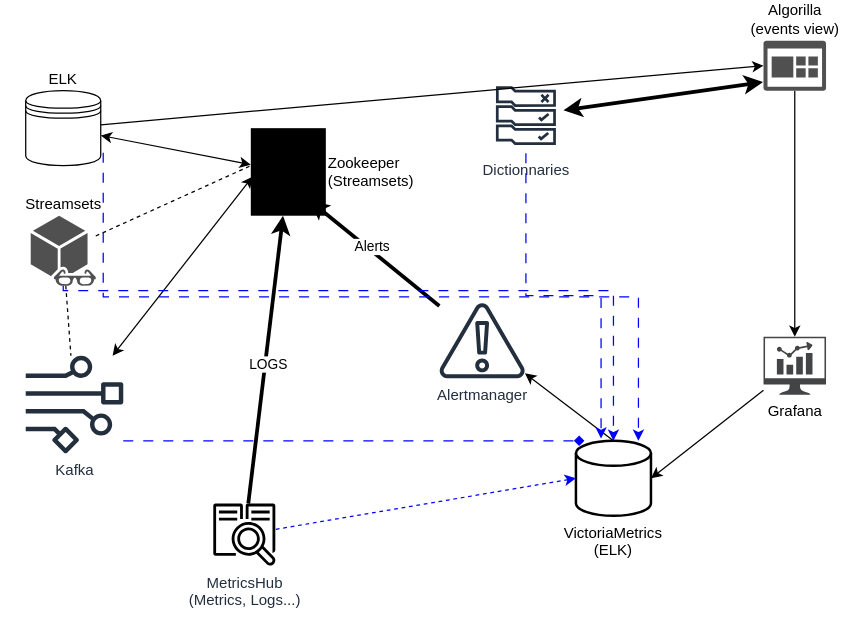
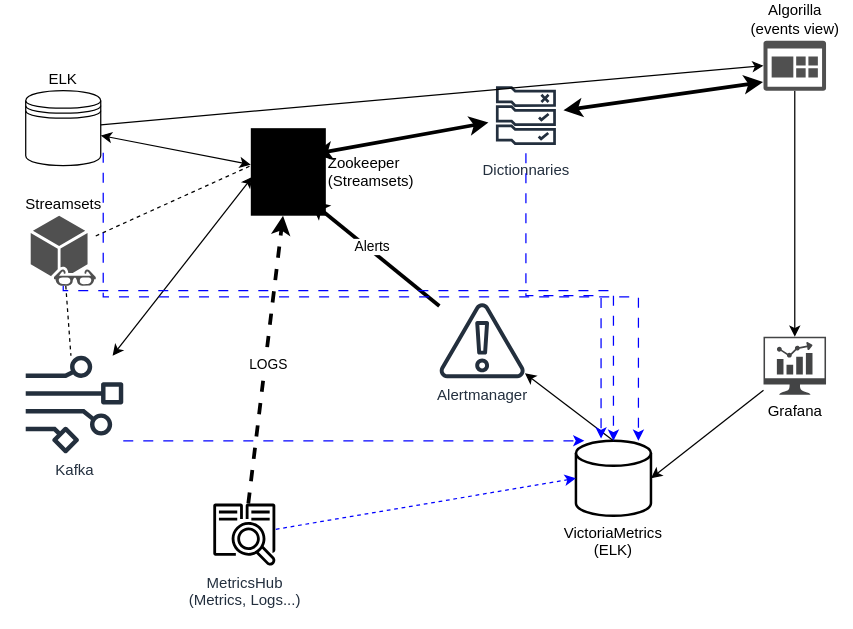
  <mxCell id="0" />
  <mxCell id="1" parent="0" />
  <mxCell id="2" value="VictoriaMetrics&lt;div&gt;(ELK)&lt;/div&gt;" style="strokeWidth=2;html=1;shape=mxgraph.flowchart.database;whiteSpace=wrap;labelPosition=center;verticalLabelPosition=bottom;align=center;verticalAlign=top;" vertex="1" parent="1"><mxGeometry x="460" y="340" width="60" height="60" as="geometry" /></mxCell>
- <mxCell id="3" style="rounded=0;orthogonalLoop=1;jettySize=auto;html=1;strokeWidth=3;" edge="1" parent="1" source="5" target="11"><mxGeometry relative="1" as="geometry" /></mxCell>
+ <mxCell id="3" style="rounded=0;orthogonalLoop=1;jettySize=auto;html=1;strokeWidth=3;dashed=1;" edge="1" parent="1" source="5" target="11"><mxGeometry relative="1" as="geometry" /></mxCell>
  <mxCell id="4" value="LOGS" style="edgeLabel;html=1;align=center;verticalAlign=middle;resizable=0;points=[];" vertex="1" connectable="0" parent="3"><mxGeometry x="-0.023" y="-2" relative="1" as="geometry"><mxPoint as="offset" /></mxGeometry></mxCell>
  <mxCell id="5" value="MetricsHub&lt;div&gt;(Metrics, Logs...)&lt;div&gt;&lt;br&gt;&lt;/div&gt;&lt;/div&gt;" style="sketch=0;outlineConnect=0;fontColor=#232F3E;gradientColor=none;fillColor=#000000;strokeColor=none;dashed=0;verticalLabelPosition=bottom;verticalAlign=top;align=center;html=1;fontSize=12;fontStyle=0;aspect=fixed;shape=mxgraph.aws4.application_discovery_service_aws_agentless_collector;" vertex="1" parent="1"><mxGeometry x="170" y="390" width="50" height="50" as="geometry" /></mxCell>
  <mxCell id="6" style="rounded=0;orthogonalLoop=1;jettySize=auto;html=1;entryX=0;entryY=0.5;entryDx=0;entryDy=0;entryPerimeter=0;strokeColor=#0000FF;dashed=1;" edge="1" parent="1" source="5" target="2"><mxGeometry relative="1" as="geometry" /></mxCell>
  <mxCell id="7" value="Grafana" style="sketch=0;pointerEvents=1;shadow=0;dashed=0;html=1;strokeColor=none;fillColor=#434445;aspect=fixed;labelPosition=center;verticalLabelPosition=bottom;verticalAlign=top;align=center;outlineConnect=0;shape=mxgraph.vvd.nsx_dashboard;" vertex="1" parent="1"><mxGeometry x="610" y="256.75" width="50" height="46.5" as="geometry" /></mxCell>
  <mxCell id="8" style="rounded=0;orthogonalLoop=1;jettySize=auto;html=1;entryX=1;entryY=0.5;entryDx=0;entryDy=0;entryPerimeter=0;" edge="1" parent="1" source="7" target="2"><mxGeometry relative="1" as="geometry" /></mxCell>
  <mxCell id="9" value="Kafka" style="sketch=0;outlineConnect=0;fontColor=#232F3E;gradientColor=none;fillColor=#232F3D;strokeColor=none;dashed=0;verticalLabelPosition=bottom;verticalAlign=top;align=center;html=1;fontSize=12;fontStyle=0;aspect=fixed;pointerEvents=1;shape=mxgraph.aws4.data_stream;" vertex="1" parent="1"><mxGeometry x="20" y="272" width="78" height="78" as="geometry" /></mxCell>
  <mxCell id="10" style="rounded=0;orthogonalLoop=1;jettySize=auto;html=1;startArrow=classic;startFill=1;" edge="1" parent="1" source="11" target="12"><mxGeometry relative="1" as="geometry" /></mxCell>
  <mxCell id="11" value="Zookeeper&lt;div&gt;(Streamsets)&lt;/div&gt;" style="points=[];aspect=fixed;html=1;align=left;shadow=0;dashed=0;fillColor=#000000;strokeColor=none;shape=mxgraph.alibaba_cloud.mps_apsaravideo_media_processing;labelPosition=right;verticalLabelPosition=middle;verticalAlign=middle;" vertex="1" parent="1"><mxGeometry x="200" y="90" width="60" height="70" as="geometry" /></mxCell>
  <mxCell id="12" value="ELK" style="shape=datastore;whiteSpace=wrap;html=1;labelPosition=center;verticalLabelPosition=top;align=center;verticalAlign=bottom;" vertex="1" parent="1"><mxGeometry x="20" y="60" width="60" height="60" as="geometry" /></mxCell>
  <mxCell id="13" style="rounded=0;orthogonalLoop=1;jettySize=auto;html=1;exitX=0.5;exitY=1;exitDx=0;exitDy=0;exitPerimeter=0;" edge="1" parent="1" source="14" target="7"><mxGeometry relative="1" as="geometry" /></mxCell>
  <mxCell id="14" value="Algorilla&lt;div&gt;(events view)&lt;/div&gt;" style="sketch=0;pointerEvents=1;shadow=0;dashed=0;html=1;strokeColor=none;labelPosition=center;verticalLabelPosition=top;verticalAlign=bottom;align=center;fillColor=#505050;shape=mxgraph.mscae.oms.dashboard" vertex="1" parent="1"><mxGeometry x="610" y="20" width="50" height="40" as="geometry" /></mxCell>
  <mxCell id="15" style="rounded=0;orthogonalLoop=1;jettySize=auto;html=1;dashed=1;endArrow=none;endFill=0;" edge="1" parent="1" source="16" target="9"><mxGeometry relative="1" as="geometry" /></mxCell>
  <mxCell id="16" value="Streamsets" style="sketch=0;pointerEvents=1;shadow=0;dashed=0;html=1;strokeColor=none;fillColor=#505050;labelPosition=center;verticalLabelPosition=top;verticalAlign=bottom;outlineConnect=0;align=center;shape=mxgraph.office.communications.watcher_node;" vertex="1" parent="1"><mxGeometry x="24" y="160" width="52" height="56" as="geometry" /></mxCell>
  <mxCell id="17" value="Dictionnaries" style="sketch=0;outlineConnect=0;fontColor=#232F3E;gradientColor=none;strokeColor=#232F3E;fillColor=#ffffff;dashed=0;verticalLabelPosition=bottom;verticalAlign=top;align=center;html=1;fontSize=12;fontStyle=0;aspect=fixed;shape=mxgraph.aws4.resourceIcon;resIcon=mxgraph.aws4.rule_2;" vertex="1" parent="1"><mxGeometry x="390" y="50" width="60" height="60" as="geometry" /></mxCell>
  <mxCell id="18" style="rounded=0;orthogonalLoop=1;jettySize=auto;html=1;entryX=-0.008;entryY=0.827;entryDx=0;entryDy=0;entryPerimeter=0;startArrow=classic;startFill=1;strokeWidth=3;" edge="1" parent="1" source="17" target="14"><mxGeometry relative="1" as="geometry" /></mxCell>
+ <mxCell id="19" style="rounded=0;orthogonalLoop=1;jettySize=auto;html=1;startArrow=classic;startFill=1;entryX=0.834;entryY=0.297;entryDx=0;entryDy=0;entryPerimeter=0;strokeWidth=3;" edge="1" parent="1" source="17" target="11"><mxGeometry relative="1" as="geometry"><mxPoint x="510" y="244" as="sourcePoint" /><mxPoint x="380" y="290" as="targetPoint" /></mxGeometry></mxCell>
  <mxCell id="20" style="rounded=0;orthogonalLoop=1;jettySize=auto;html=1;entryX=0;entryY=0.5;entryDx=0;entryDy=0;entryPerimeter=0;" edge="1" parent="1" source="12" target="14"><mxGeometry relative="1" as="geometry" /></mxCell>
  <mxCell id="21" style="rounded=0;orthogonalLoop=1;jettySize=auto;html=1;entryX=0.024;entryY=0.554;entryDx=0;entryDy=0;entryPerimeter=0;startArrow=classic;startFill=1;" edge="1" parent="1" source="9" target="11"><mxGeometry relative="1" as="geometry" /></mxCell>
  <mxCell id="22" style="rounded=0;orthogonalLoop=1;jettySize=auto;html=1;dashed=1;endArrow=none;endFill=0;entryX=0.243;entryY=0.334;entryDx=0;entryDy=0;entryPerimeter=0;" edge="1" parent="1" source="16" target="11"><mxGeometry relative="1" as="geometry"><mxPoint x="643" y="70" as="sourcePoint" /><mxPoint x="630" y="160" as="targetPoint" /></mxGeometry></mxCell>
  <mxCell id="23" value="Alertmanager" style="sketch=0;outlineConnect=0;fontColor=#232F3E;gradientColor=none;fillColor=#232F3D;strokeColor=none;dashed=0;verticalLabelPosition=bottom;verticalAlign=top;align=center;html=1;fontSize=12;fontStyle=0;aspect=fixed;pointerEvents=1;shape=mxgraph.aws4.alert;labelPosition=center;" vertex="1" parent="1"><mxGeometry x="350" y="230" width="70" height="60" as="geometry" /></mxCell>
  <mxCell id="24" style="rounded=0;orthogonalLoop=1;jettySize=auto;html=1;startArrow=classic;startFill=1;endArrow=none;endFill=0;entryX=0.5;entryY=0;entryDx=0;entryDy=0;entryPerimeter=0;" edge="1" parent="1" source="23" target="2"><mxGeometry relative="1" as="geometry"><mxPoint x="450" y="360" as="targetPoint" /></mxGeometry></mxCell>
  <mxCell id="25" style="rounded=0;orthogonalLoop=1;jettySize=auto;html=1;entryX=0.788;entryY=0.829;entryDx=0;entryDy=0;entryPerimeter=0;strokeWidth=3;" edge="1" parent="1" source="23" target="11"><mxGeometry relative="1" as="geometry" /></mxCell>
  <mxCell id="26" value="Alerts" style="edgeLabel;html=1;align=center;verticalAlign=middle;resizable=0;points=[];" vertex="1" connectable="0" parent="25"><mxGeometry x="-0.264" y="-3" relative="1" as="geometry"><mxPoint x="-18" y="-14" as="offset" /></mxGeometry></mxCell>
- <mxCell id="27" style="rounded=0;orthogonalLoop=1;jettySize=auto;html=1;entryX=0.113;entryY=0.002;entryDx=0;entryDy=0;entryPerimeter=0;edgeStyle=elbowEdgeStyle;elbow=vertical;dashed=1;dashPattern=8 8;strokeColor=#0000FF;endArrow=diamond;" edge="1" parent="1" source="9" target="2"><mxGeometry relative="1" as="geometry" /></mxCell>
+ <mxCell id="27" style="rounded=0;orthogonalLoop=1;jettySize=auto;html=1;entryX=0.113;entryY=0.002;entryDx=0;entryDy=0;entryPerimeter=0;edgeStyle=elbowEdgeStyle;elbow=vertical;dashed=1;dashPattern=8 8;strokeColor=#0000FF;" edge="1" parent="1" source="9" target="2"><mxGeometry relative="1" as="geometry" /></mxCell>
  <mxCell id="28" style="rounded=0;orthogonalLoop=1;jettySize=auto;html=1;edgeStyle=elbowEdgeStyle;elbow=vertical;dashed=1;dashPattern=8 8;strokeColor=#0000FF;" edge="1" parent="1" source="16" target="2"><mxGeometry relative="1" as="geometry"><mxPoint x="920" y="110" as="sourcePoint" /><mxPoint x="1298" y="246" as="targetPoint" /><Array as="points"><mxPoint x="260" y="220" /></Array></mxGeometry></mxCell>
  <mxCell id="29" style="rounded=0;orthogonalLoop=1;jettySize=auto;html=1;entryX=0.833;entryY=0;entryDx=0;entryDy=0;entryPerimeter=0;edgeStyle=elbowEdgeStyle;elbow=vertical;dashed=1;dashPattern=8 8;exitX=1.033;exitY=0.827;exitDx=0;exitDy=0;exitPerimeter=0;strokeColor=#0000FF;" edge="1" parent="1" source="12" target="2"><mxGeometry relative="1" as="geometry"><mxPoint x="310" y="280" as="sourcePoint" /><mxPoint x="678" y="399" as="targetPoint" /></mxGeometry></mxCell>
  <mxCell id="30" style="rounded=0;orthogonalLoop=1;jettySize=auto;html=1;entryX=0.335;entryY=-0.03;entryDx=0;entryDy=0;entryPerimeter=0;edgeStyle=elbowEdgeStyle;elbow=vertical;dashed=1;dashPattern=8 8;strokeColor=#0000FF;" edge="1" parent="1" source="17" target="2"><mxGeometry relative="1" as="geometry"><mxPoint x="400" y="140" as="sourcePoint" /><mxPoint x="628" y="410" as="targetPoint" /></mxGeometry></mxCell>
